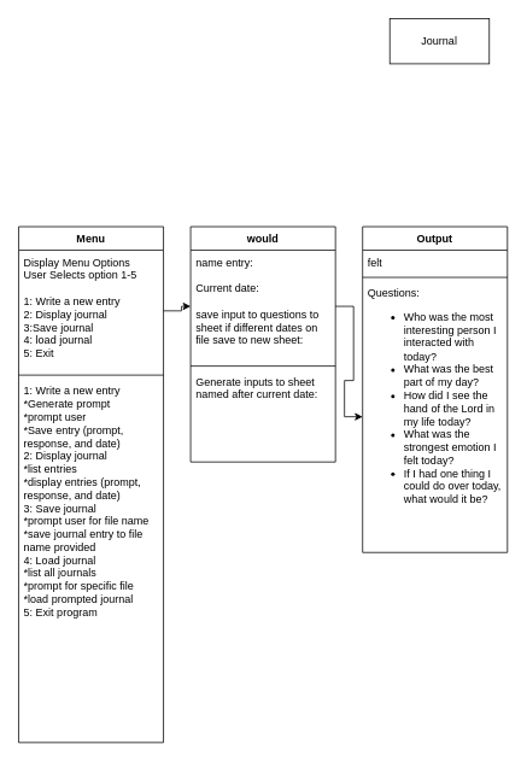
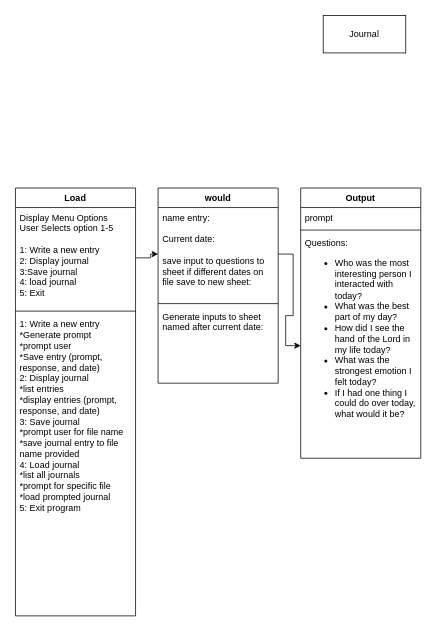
  <mxCell id="0" />
  <mxCell id="1" parent="0" />
  <mxCell id="2" value="would" style="swimlane;fontStyle=1;align=center;verticalAlign=top;childLayout=stackLayout;horizontal=1;startSize=26;horizontalStack=0;resizeParent=1;resizeParentMax=0;resizeLast=0;collapsible=1;marginBottom=0;whiteSpace=wrap;html=1;" vertex="1" parent="1"><mxGeometry x="210" y="250" width="160" height="260" as="geometry" /></mxCell>
  <mxCell id="3" value="&lt;div&gt;name entry:&lt;/div&gt;&lt;div&gt;&lt;br&gt;&lt;/div&gt;&lt;div&gt;Current date:&lt;/div&gt;&lt;div&gt;&lt;br&gt;&lt;/div&gt;&lt;div&gt;save input to questions to sheet if different dates on file save to new sheet:&lt;/div&gt;&lt;div&gt;&lt;br&gt;&lt;/div&gt;&lt;div&gt;&lt;br&gt;&lt;/div&gt;" style="text;strokeColor=none;fillColor=none;align=left;verticalAlign=top;spacingLeft=4;spacingRight=4;overflow=hidden;rotatable=0;points=[[0,0.5],[1,0.5]];portConstraint=eastwest;whiteSpace=wrap;html=1;" vertex="1" parent="2"><mxGeometry y="26" width="160" height="124" as="geometry" /></mxCell>
  <mxCell id="4" value="" style="line;strokeWidth=1;fillColor=none;align=left;verticalAlign=middle;spacingTop=-1;spacingLeft=3;spacingRight=3;rotatable=0;labelPosition=right;points=[];portConstraint=eastwest;strokeColor=inherit;" vertex="1" parent="2"><mxGeometry y="150" width="160" height="8" as="geometry" /></mxCell>
  <mxCell id="5" value="&lt;div&gt;Generate inputs to sheet named after current date:&lt;/div&gt;&lt;div&gt;&lt;br&gt;&lt;/div&gt;&lt;div&gt;&lt;br&gt;&lt;/div&gt;" style="text;strokeColor=none;fillColor=none;align=left;verticalAlign=top;spacingLeft=4;spacingRight=4;overflow=hidden;rotatable=0;points=[[0,0.5],[1,0.5]];portConstraint=eastwest;whiteSpace=wrap;html=1;" vertex="1" parent="2"><mxGeometry y="158" width="160" height="102" as="geometry" /></mxCell>
  <mxCell id="6" value="Output" style="swimlane;fontStyle=1;align=center;verticalAlign=top;childLayout=stackLayout;horizontal=1;startSize=26;horizontalStack=0;resizeParent=1;resizeParentMax=0;resizeLast=0;collapsible=1;marginBottom=0;whiteSpace=wrap;html=1;" vertex="1" parent="1"><mxGeometry x="400" y="250" width="160" height="360" as="geometry" /></mxCell>
- <mxCell id="7" value="felt" style="text;strokeColor=none;fillColor=none;align=left;verticalAlign=top;spacingLeft=4;spacingRight=4;overflow=hidden;rotatable=0;points=[[0,0.5],[1,0.5]];portConstraint=eastwest;whiteSpace=wrap;html=1;" vertex="1" parent="6"><mxGeometry y="26" width="160" height="26" as="geometry" /></mxCell>
+ <mxCell id="7" value="prompt" style="text;strokeColor=none;fillColor=none;align=left;verticalAlign=top;spacingLeft=4;spacingRight=4;overflow=hidden;rotatable=0;points=[[0,0.5],[1,0.5]];portConstraint=eastwest;whiteSpace=wrap;html=1;" vertex="1" parent="6"><mxGeometry y="26" width="160" height="26" as="geometry" /></mxCell>
  <mxCell id="8" value="" style="line;strokeWidth=1;fillColor=none;align=left;verticalAlign=middle;spacingTop=-1;spacingLeft=3;spacingRight=3;rotatable=0;labelPosition=right;points=[];portConstraint=eastwest;strokeColor=inherit;" vertex="1" parent="6"><mxGeometry y="52" width="160" height="8" as="geometry" /></mxCell>
  <mxCell id="9" value="Questions:&lt;ul&gt;&lt;li&gt;Who was the most interesting person I interacted with today?&lt;/li&gt;&lt;li&gt;What was the best part of my day?&lt;/li&gt;&lt;li&gt;How did I see the hand of the Lord in my life today?&lt;/li&gt;&lt;li&gt;What was the strongest emotion I felt today?&lt;/li&gt;&lt;li&gt;If I had one thing I could do over today, what would it be?&lt;/li&gt;&lt;/ul&gt;" style="text;strokeColor=none;fillColor=none;align=left;verticalAlign=top;spacingLeft=4;spacingRight=4;overflow=hidden;rotatable=0;points=[[0,0.5],[1,0.5]];portConstraint=eastwest;whiteSpace=wrap;html=1;" vertex="1" parent="6"><mxGeometry y="60" width="160" height="300" as="geometry" /></mxCell>
  <mxCell id="10" value="Journal" style="html=1;whiteSpace=wrap;" vertex="1" parent="1"><mxGeometry x="430" y="20" width="110" height="50" as="geometry" /></mxCell>
  <mxCell id="11" value="" style="edgeStyle=orthogonalEdgeStyle;rounded=0;orthogonalLoop=1;jettySize=auto;html=1;" edge="1" parent="1" source="3" target="9"><mxGeometry relative="1" as="geometry" /></mxCell>
- <mxCell id="12" value="Menu" style="swimlane;fontStyle=1;align=center;verticalAlign=top;childLayout=stackLayout;horizontal=1;startSize=26;horizontalStack=0;resizeParent=1;resizeParentMax=0;resizeLast=0;collapsible=1;marginBottom=0;whiteSpace=wrap;html=1;" vertex="1" parent="1"><mxGeometry x="20" y="250" width="160" height="570" as="geometry" /></mxCell>
+ <mxCell id="12" value="Load" style="swimlane;fontStyle=1;align=center;verticalAlign=top;childLayout=stackLayout;horizontal=1;startSize=26;horizontalStack=0;resizeParent=1;resizeParentMax=0;resizeLast=0;collapsible=1;marginBottom=0;whiteSpace=wrap;html=1;" vertex="1" parent="1"><mxGeometry x="20" y="250" width="160" height="570" as="geometry" /></mxCell>
  <mxCell id="13" value="&lt;div&gt;Display Menu Options&lt;/div&gt;&lt;div&gt;User Selects option 1-5&lt;br&gt;&lt;/div&gt;&lt;div&gt;&lt;br&gt;&lt;/div&gt;&lt;div&gt;&lt;div&gt;1: Write a new entry&lt;/div&gt;&lt;div&gt;2: Display journal&lt;/div&gt;&lt;div&gt;3:Save journal&lt;/div&gt;&lt;div&gt;4: load journal&lt;/div&gt;&lt;div&gt;5: Exit&lt;br&gt;&lt;/div&gt;&lt;/div&gt;" style="text;strokeColor=none;fillColor=none;align=left;verticalAlign=top;spacingLeft=4;spacingRight=4;overflow=hidden;rotatable=0;points=[[0,0.5],[1,0.5]];portConstraint=eastwest;whiteSpace=wrap;html=1;" vertex="1" parent="12"><mxGeometry y="26" width="160" height="134" as="geometry" /></mxCell>
  <mxCell id="14" value="" style="line;strokeWidth=1;fillColor=none;align=left;verticalAlign=middle;spacingTop=-1;spacingLeft=3;spacingRight=3;rotatable=0;labelPosition=right;points=[];portConstraint=eastwest;strokeColor=inherit;" vertex="1" parent="12"><mxGeometry y="160" width="160" height="8" as="geometry" /></mxCell>
  <mxCell id="15" value="&lt;div&gt;1: Write a new entry&lt;/div&gt;&lt;div&gt;*Generate prompt&lt;/div&gt;&lt;div&gt;*prompt user&lt;/div&gt;&lt;div&gt;*Save entry (prompt, response, and date)&lt;/div&gt;&lt;div&gt;2: Display journal&lt;/div&gt;&lt;div&gt;*list entries&lt;/div&gt;&lt;div&gt;*display entries (prompt, response, and date)&lt;/div&gt;&lt;div&gt;3: Save journal&lt;/div&gt;&lt;div&gt;*prompt user for file name&lt;/div&gt;&lt;div&gt;*save journal entry to file name provided&lt;/div&gt;&lt;div&gt;4: Load journal&lt;/div&gt;&lt;div&gt;*list all journals&lt;/div&gt;&lt;div&gt;*prompt for specific file&lt;/div&gt;&lt;div&gt;*load prompted journal&lt;/div&gt;&lt;div&gt;5: Exit program&lt;br&gt;&lt;/div&gt;" style="text;strokeColor=none;fillColor=none;align=left;verticalAlign=top;spacingLeft=4;spacingRight=4;overflow=hidden;rotatable=0;points=[[0,0.5],[1,0.5]];portConstraint=eastwest;whiteSpace=wrap;html=1;" vertex="1" parent="12"><mxGeometry y="168" width="160" height="402" as="geometry" /></mxCell>
  <mxCell id="16" style="edgeStyle=orthogonalEdgeStyle;rounded=0;orthogonalLoop=1;jettySize=auto;html=1;exitX=1;exitY=0.5;exitDx=0;exitDy=0;" edge="1" parent="1" source="13" target="3"><mxGeometry relative="1" as="geometry" /></mxCell>
